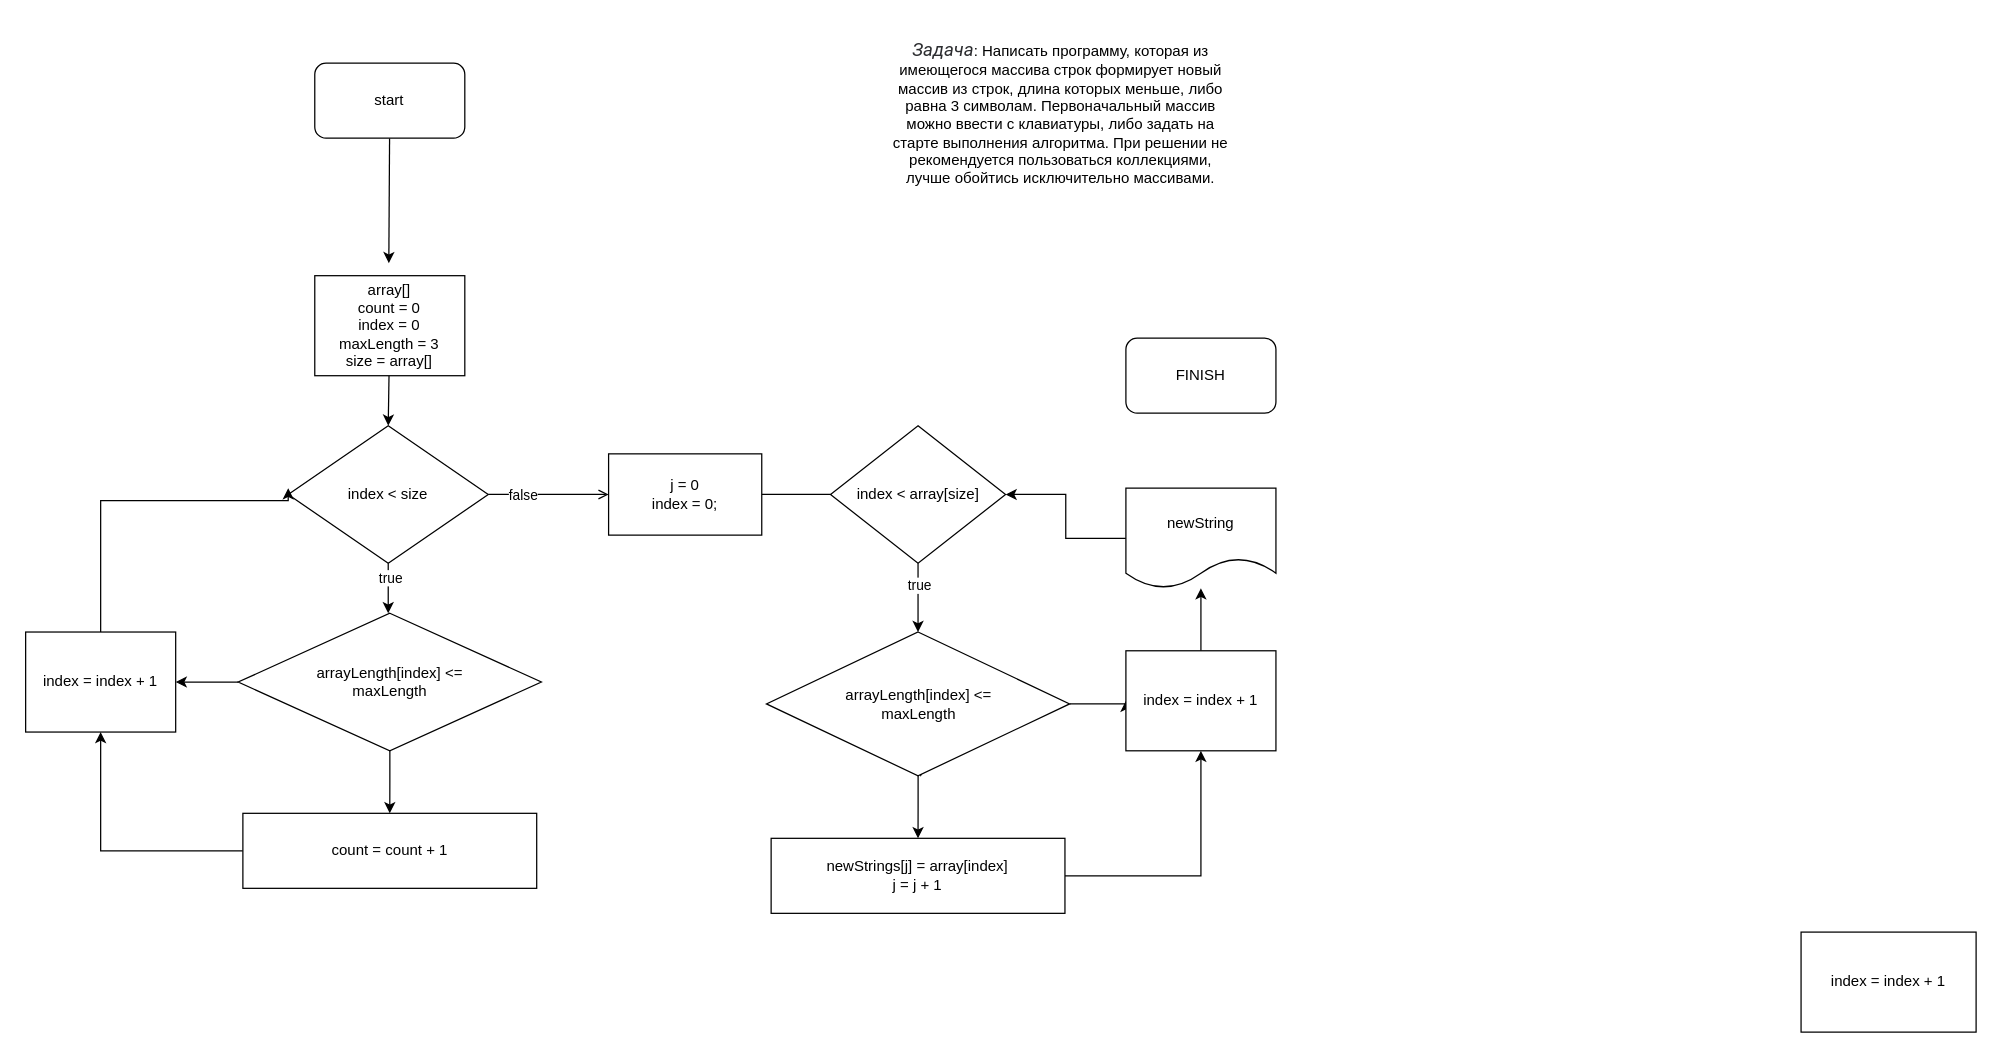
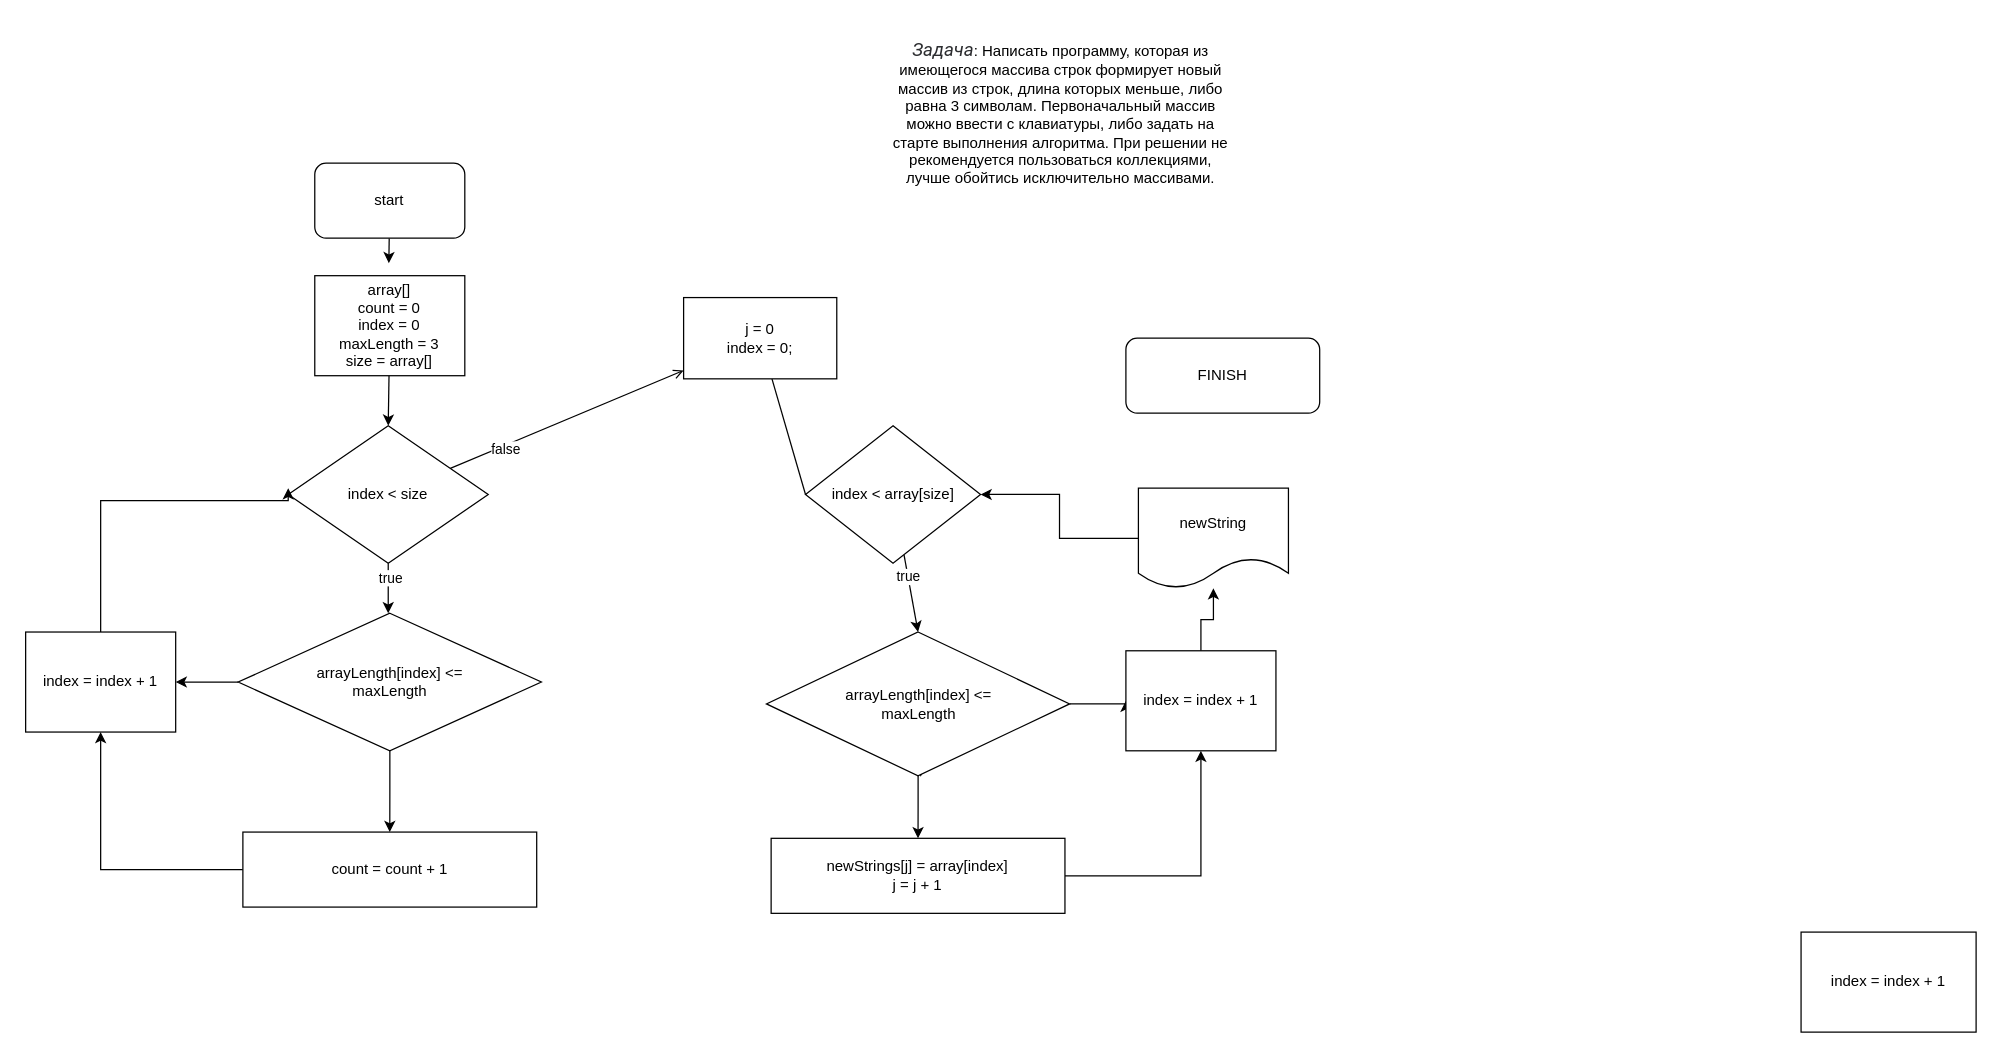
  <mxCell id="0" />
  <mxCell id="1" parent="0" />
  <mxCell id="2" style="edgeStyle=none;html=1;" edge="1" parent="1" source="3"><mxGeometry relative="1" as="geometry"><mxPoint x="310.469" y="210" as="targetPoint" /></mxGeometry></mxCell>
- <mxCell id="3" value="start" style="rounded=1;whiteSpace=wrap;html=1;" vertex="1" parent="1"><mxGeometry x="251.25" y="50" width="120" height="60" as="geometry" /></mxCell>
+ <mxCell id="3" value="start" style="rounded=1;whiteSpace=wrap;html=1;" vertex="1" parent="1"><mxGeometry x="251.25" y="130" width="120" height="60" as="geometry" /></mxCell>
  <mxCell id="4" style="edgeStyle=none;html=1;entryX=0.5;entryY=0;entryDx=0;entryDy=0;" edge="1" parent="1" source="5" target="11"><mxGeometry relative="1" as="geometry" /></mxCell>
  <mxCell id="5" value="array[]&lt;br&gt;count = 0&lt;br&gt;index = 0&lt;br&gt;maxLength = 3&lt;br&gt;size = array[]" style="rounded=0;whiteSpace=wrap;html=1;" vertex="1" parent="1"><mxGeometry x="251.25" y="220" width="120" height="80" as="geometry" /></mxCell>
- <mxCell id="6" value="FINISH" style="rounded=1;whiteSpace=wrap;html=1;" vertex="1" parent="1"><mxGeometry x="900" y="270" width="120" height="60" as="geometry" /></mxCell>
+ <mxCell id="6" value="FINISH" style="rounded=1;whiteSpace=wrap;html=1;" vertex="1" parent="1"><mxGeometry x="900" y="270" width="155" height="60" as="geometry" /></mxCell>
  <mxCell id="7" style="edgeStyle=none;html=1;" edge="1" parent="1" source="11"><mxGeometry relative="1" as="geometry"><mxPoint x="310" y="490" as="targetPoint" /></mxGeometry></mxCell>
  <mxCell id="8" value="true" style="edgeLabel;html=1;align=center;verticalAlign=middle;resizable=0;points=[];" vertex="1" connectable="0" parent="7"><mxGeometry x="-0.45" y="1" relative="1" as="geometry"><mxPoint as="offset" /></mxGeometry></mxCell>
  <mxCell id="9" style="edgeStyle=none;html=1;endArrow=open;" edge="1" parent="1" source="11" target="20"><mxGeometry relative="1" as="geometry" /></mxCell>
  <mxCell id="10" value="false" style="edgeLabel;html=1;align=center;verticalAlign=middle;resizable=0;points=[];" vertex="1" connectable="0" parent="9"><mxGeometry x="-0.602" y="3" relative="1" as="geometry"><mxPoint x="8" y="3" as="offset" /></mxGeometry></mxCell>
  <mxCell id="11" value="index &amp;lt; size" style="rhombus;whiteSpace=wrap;html=1;" vertex="1" parent="1"><mxGeometry y="340" width="160" height="110" as="geometry" x="230" /></mxCell>
  <mxCell id="12" style="edgeStyle=orthogonalEdgeStyle;rounded=0;orthogonalLoop=1;jettySize=auto;html=1;entryX=0.5;entryY=0;entryDx=0;entryDy=0;" edge="1" parent="1" source="14" target="16"><mxGeometry relative="1" as="geometry" /></mxCell>
  <mxCell id="13" style="edgeStyle=orthogonalEdgeStyle;rounded=0;orthogonalLoop=1;jettySize=auto;html=1;" edge="1" parent="1" source="14" target="18"><mxGeometry relative="1" as="geometry" /></mxCell>
  <mxCell id="14" value="arrayLength[index] &amp;lt;=&lt;br&gt;maxLength" style="rhombus;whiteSpace=wrap;html=1;" vertex="1" parent="1"><mxGeometry x="190" y="490" width="242.5" height="110" as="geometry" /></mxCell>
  <mxCell id="15" style="edgeStyle=orthogonalEdgeStyle;rounded=0;orthogonalLoop=1;jettySize=auto;html=1;entryX=0.5;entryY=1;entryDx=0;entryDy=0;" edge="1" parent="1" source="16" target="18"><mxGeometry relative="1" as="geometry" /></mxCell>
- <mxCell id="16" value="count = count + 1" style="rounded=0;whiteSpace=wrap;html=1;" vertex="1" parent="1"><mxGeometry x="193.75" y="650" width="235" height="60" as="geometry" /></mxCell>
+ <mxCell id="16" value="count = count + 1" style="rounded=0;whiteSpace=wrap;html=1;" vertex="1" parent="1"><mxGeometry x="193.75" y="665" width="235" height="60" as="geometry" /></mxCell>
  <mxCell id="17" style="edgeStyle=orthogonalEdgeStyle;rounded=0;orthogonalLoop=1;jettySize=auto;html=1;" edge="1" parent="1" source="18"><mxGeometry relative="1" as="geometry"><mxPoint y="390" as="targetPoint" x="230" /><Array as="points"><mxPoint x="80" y="400" /><mxPoint y="400" x="230" /></Array></mxGeometry></mxCell>
  <mxCell id="18" value="index = index + 1" style="rounded=0;whiteSpace=wrap;html=1;" vertex="1" parent="1"><mxGeometry x="20" y="505" width="120" height="80" as="geometry" /></mxCell>
  <mxCell id="19" style="edgeStyle=none;html=1;entryX=0;entryY=0.5;entryDx=0;entryDy=0;endArrow=none;" edge="1" parent="1" source="20" target="23"><mxGeometry relative="1" as="geometry" /></mxCell>
- <mxCell id="20" value="j = 0&lt;br&gt;index = 0;" style="rounded=0;whiteSpace=wrap;html=1;" vertex="1" parent="1"><mxGeometry x="486.25" y="362.5" width="122.5" height="65" as="geometry" /></mxCell>
+ <mxCell id="20" value="j = 0&lt;br&gt;index = 0;" style="rounded=0;whiteSpace=wrap;html=1;" vertex="1" parent="1"><mxGeometry x="546.25" y="237.5" width="122.5" height="65" as="geometry" /></mxCell>
  <mxCell id="21" style="edgeStyle=none;html=1;entryX=0.5;entryY=0;entryDx=0;entryDy=0;" edge="1" parent="1" source="23"><mxGeometry relative="1" as="geometry"><mxPoint x="733.75" y="505" as="targetPoint" /></mxGeometry></mxCell>
  <mxCell id="22" value="true" style="edgeLabel;html=1;align=center;verticalAlign=middle;resizable=0;points=[];" vertex="1" connectable="0" parent="21"><mxGeometry x="-0.541" y="1" relative="1" as="geometry"><mxPoint y="4" as="offset" /></mxGeometry></mxCell>
- <mxCell id="23" value="index &amp;lt; array[size]" style="rhombus;whiteSpace=wrap;html=1;" vertex="1" parent="1"><mxGeometry x="663.75" y="340" width="140" height="110" as="geometry" /></mxCell>
+ <mxCell id="23" value="index &amp;lt; array[size]" style="rhombus;whiteSpace=wrap;html=1;" vertex="1" parent="1"><mxGeometry x="643.75" y="340" width="140" height="110" as="geometry" /></mxCell>
  <mxCell id="24" style="edgeStyle=none;html=1;" edge="1" parent="1"><mxGeometry relative="1" as="geometry"><mxPoint x="734.904" y="585" as="sourcePoint" /><mxPoint x="735.934" y="620.71" as="targetPoint" /></mxGeometry></mxCell>
  <mxCell id="25" style="edgeStyle=orthogonalEdgeStyle;rounded=0;orthogonalLoop=1;jettySize=auto;html=1;entryX=0.5;entryY=1;entryDx=0;entryDy=0;" edge="1" parent="1" source="26" target="32"><mxGeometry relative="1" as="geometry" /></mxCell>
  <mxCell id="26" value="newStrings[j] = array[index]&lt;br&gt;j = j + 1" style="rounded=0;whiteSpace=wrap;html=1;" vertex="1" parent="1"><mxGeometry x="616.25" y="670" width="235" height="60" as="geometry" /></mxCell>
  <mxCell id="27" value="index = index + 1" style="rounded=0;whiteSpace=wrap;html=1;" vertex="1" parent="1"><mxGeometry x="1440" y="745" width="140" height="80" as="geometry" /></mxCell>
  <mxCell id="28" style="edgeStyle=orthogonalEdgeStyle;rounded=0;orthogonalLoop=1;jettySize=auto;html=1;" edge="1" parent="1" source="30"><mxGeometry relative="1" as="geometry"><mxPoint x="733.75" y="670" as="targetPoint" /></mxGeometry></mxCell>
  <mxCell id="29" style="edgeStyle=orthogonalEdgeStyle;rounded=0;orthogonalLoop=1;jettySize=auto;html=1;exitX=1;exitY=0.5;exitDx=0;exitDy=0;entryX=0;entryY=0.5;entryDx=0;entryDy=0;" edge="1" parent="1" source="30" target="32"><mxGeometry relative="1" as="geometry"><Array as="points"><mxPoint x="900" y="563" /></Array></mxGeometry></mxCell>
  <mxCell id="30" value="arrayLength[index] &amp;lt;=&lt;br&gt;maxLength" style="rhombus;whiteSpace=wrap;html=1;" vertex="1" parent="1"><mxGeometry x="612.5" y="505" width="242.5" height="115" as="geometry" /></mxCell>
  <mxCell id="31" style="edgeStyle=orthogonalEdgeStyle;rounded=0;orthogonalLoop=1;jettySize=auto;html=1;" edge="1" parent="1" source="32" target="34"><mxGeometry relative="1" as="geometry"><mxPoint x="960" y="430" as="targetPoint" /></mxGeometry></mxCell>
  <mxCell id="32" value="index = index + 1" style="rounded=0;whiteSpace=wrap;html=1;" vertex="1" parent="1"><mxGeometry x="900" y="520" width="120" height="80" as="geometry" /></mxCell>
  <mxCell id="33" style="edgeStyle=orthogonalEdgeStyle;rounded=0;orthogonalLoop=1;jettySize=auto;html=1;" edge="1" parent="1" source="34" target="23"><mxGeometry relative="1" as="geometry" /></mxCell>
- <mxCell id="34" value="newString" style="shape=document;whiteSpace=wrap;html=1;boundedLbl=1;" vertex="1" parent="1"><mxGeometry x="900" y="390" width="120" height="80" as="geometry" /></mxCell>
+ <mxCell id="34" value="newString" style="shape=document;whiteSpace=wrap;html=1;boundedLbl=1;" vertex="1" parent="1"><mxGeometry x="910" y="390" width="120" height="80" as="geometry" /></mxCell>
  <mxCell id="35" value="&lt;em style=&quot;box-sizing: border-box; color: rgb(44, 45, 48); font-family: Onest, Roboto, &amp;quot;San Francisco&amp;quot;, &amp;quot;Helvetica Neue&amp;quot;, Helvetica, Arial; font-size: 15px; text-align: start; background-color: rgb(255, 255, 255);&quot;&gt;Задача&lt;/em&gt;: Написать программу, которая из имеющегося массива строк формирует новый массив из строк, длина которых меньше, либо равна 3 символам. Первоначальный массив можно ввести с клавиатуры, либо задать на старте выполнения алгоритма. При решении не рекомендуется пользоваться коллекциями, лучше обойтись исключительно массивами." style="text;html=1;strokeColor=none;fillColor=none;align=center;verticalAlign=middle;whiteSpace=wrap;rounded=0;" vertex="1" parent="1"><mxGeometry x="710" y="20" width="276.25" height="140" as="geometry" /></mxCell>
